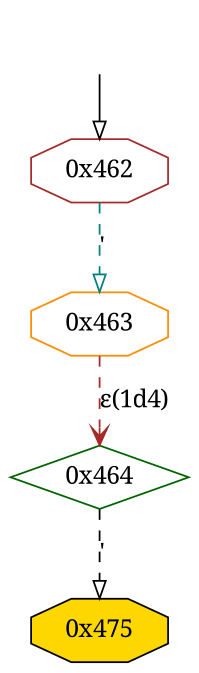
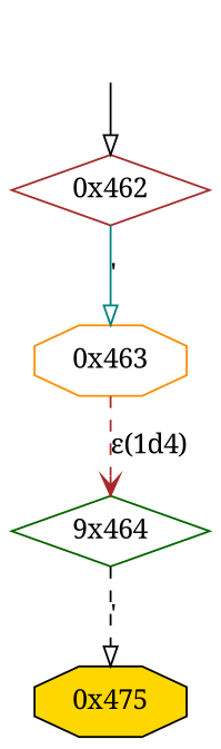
  digraph {
    fontname="Noto Serif"
    node [fontname="Noto Serif" style=filled fillcolor=white shape=diamond]
    edge [arrowhead=onormal color=black fontname="Noto Serif" style=solid]
    fake [style=invisible fillcolor="" shape=""]
-   "0x462" [color=brown root=true shape=octagon]
+   "0x462" [color=brown root=true]
    "0x463" [color=darkorange shape=octagon]
-   "0x464" [color=darkgreen]
+   "0x464" [color=darkgreen label="9x464"]
    n5 [color=black fillcolor=gold label="0x475" shape=octagon]
    fake -> "0x462"
-   "0x462" -> "0x463" [color=teal label="'" style=dashed]
+   "0x462" -> "0x463" [color=teal label="'"]
    "0x463" -> "0x464" [arrowhead=vee color=brown label="ε(1d4)" style=dashed]
    "0x464" -> n5 [label="'" style=dashed]
  }
